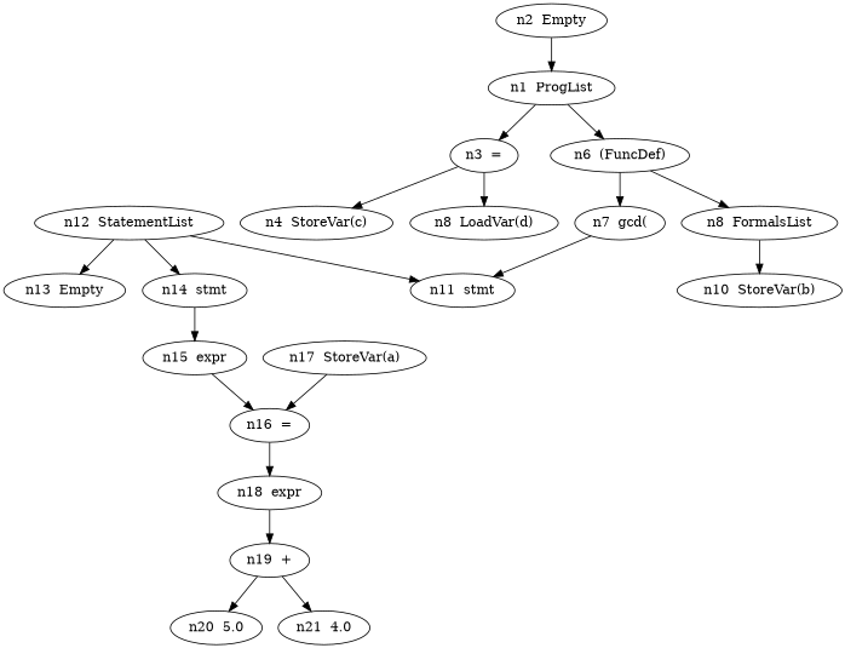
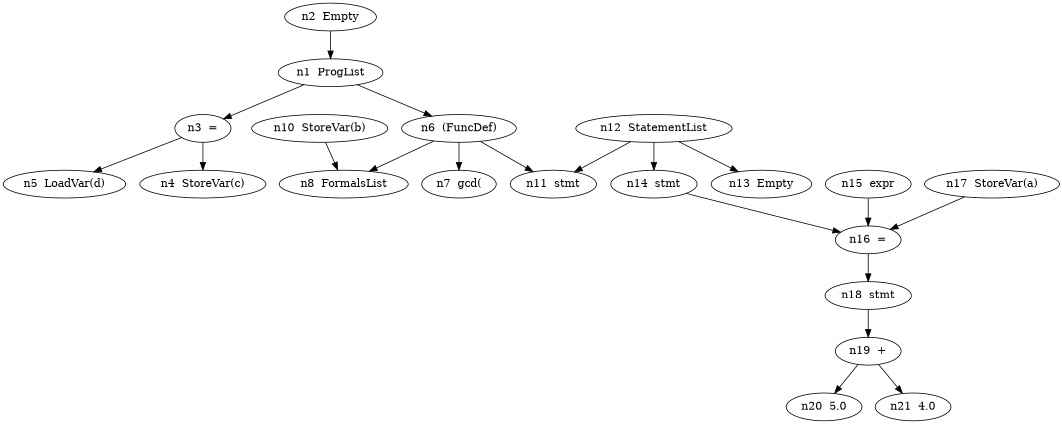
  digraph {
    n1 [label="n1  ProgList"]
    n2 [label="n3  ="]
    n3 [label="n6  (FuncDef)"]
    n4 [label="n2  Empty"]
    n5 [label="n4  StoreVar(c)"]
-   n6 [label="n8  LoadVar(d)"]
+   n6 [label="n5  LoadVar(d)"]
    n7 [label="n7  gcd("]
    n8 [label="n8  FormalsList"]
    n9 [label="n11  stmt"]
    n10 [label="n10  StoreVar(b)"]
    n11 [label="n12  StatementList"]
    n12 [label="n13  Empty"]
    n13 [label="n14  stmt"]
    n14 [label="n15  expr"]
    n15 [label="n16  ="]
-   n16 [label="n18  expr"]
+   n16 [label="n18  stmt"]
    n17 [label="n17  StoreVar(a)"]
    n18 [label="n19  +"]
    n19 [label="n20  5.0"]
    n20 [label="n21  4.0"]
    n1 -> n2
    n1 -> n3
    n2 -> n5
    n2 -> n6
    n3 -> n7
    n3 -> n8
-   n7 -> n9
+   n3 -> n9
    n4 -> n1
-   n8 -> n10
+   n10 -> n8
    n11 -> n9
    n11 -> n12
    n11 -> n13
-   n13 -> n14
+   n13 -> n15
    n14 -> n15
    n15 -> n16
    n16 -> n18
    n17 -> n15
    n18 -> n19
    n18 -> n20
  }
